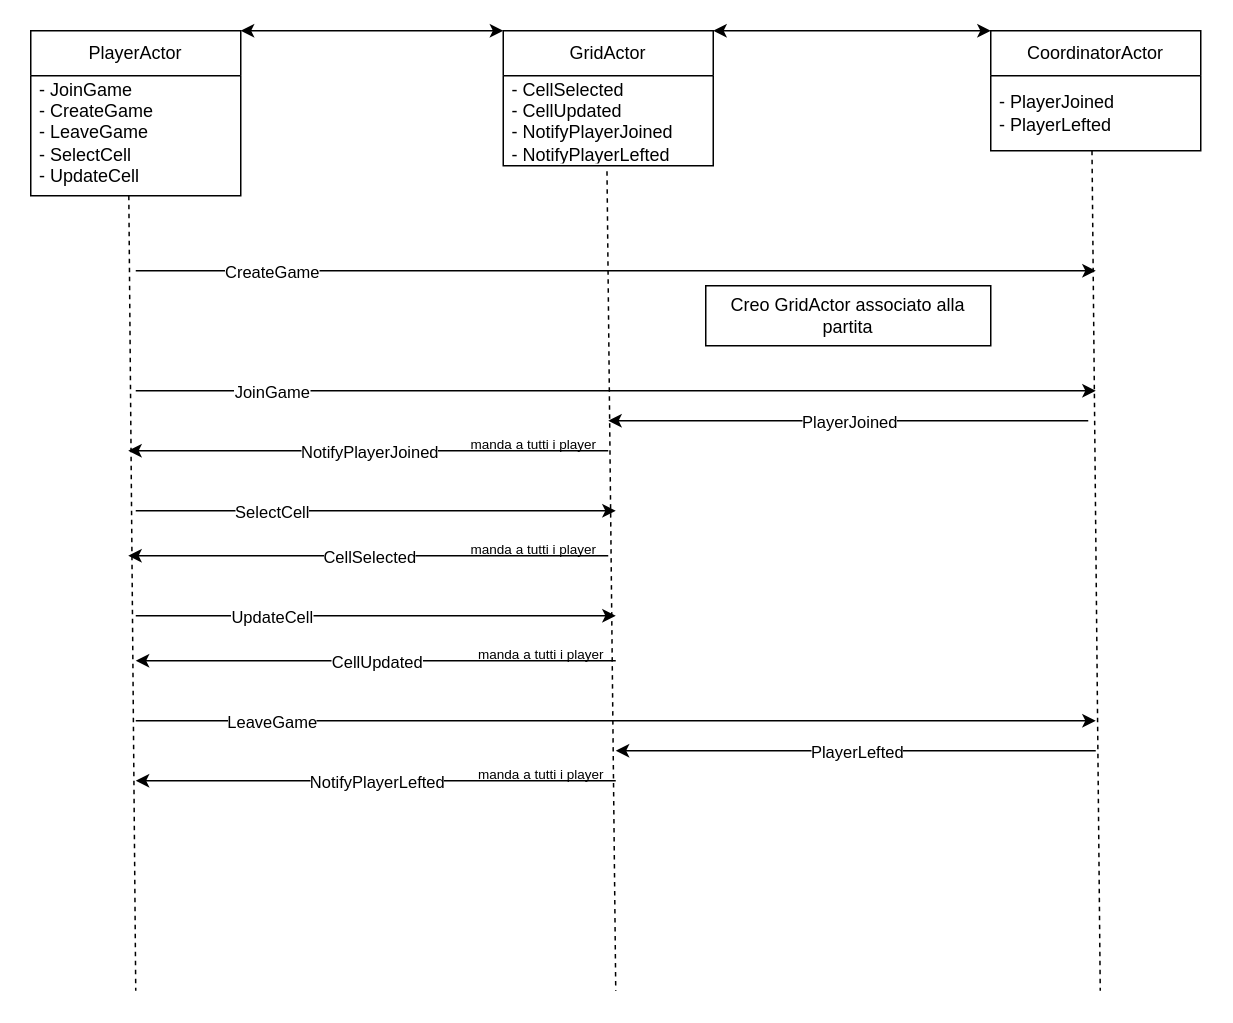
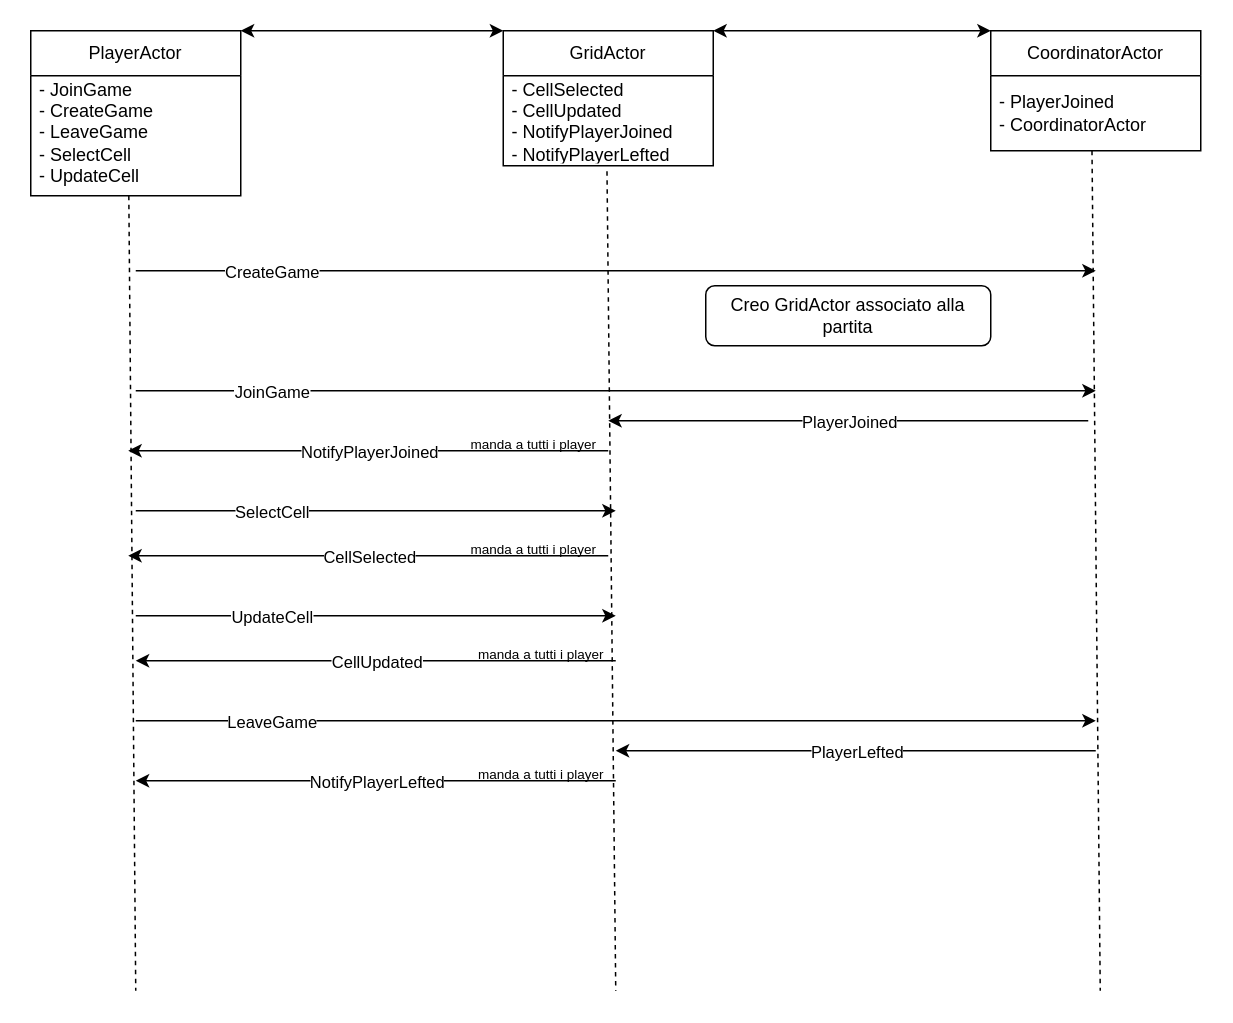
  <mxCell id="0" />
  <mxCell id="1" parent="0" />
  <mxCell id="2" value="PlayerActor" style="swimlane;fontStyle=0;childLayout=stackLayout;horizontal=1;startSize=30;horizontalStack=0;resizeParent=1;resizeParentMax=0;resizeLast=0;collapsible=1;marginBottom=0;whiteSpace=wrap;html=1;" vertex="1" parent="1"><mxGeometry x="20" y="20" width="140" height="110" as="geometry" /></mxCell>
  <mxCell id="3" value="&lt;div&gt;- JoinGame&lt;/div&gt;&lt;div&gt;- CreateGame&lt;/div&gt;&lt;div&gt;- LeaveGame&lt;/div&gt;- SelectCell&lt;div&gt;- UpdateCell&lt;/div&gt;&lt;div&gt;&lt;br&gt;&lt;/div&gt;&lt;div&gt;&lt;br&gt;&lt;/div&gt;&lt;div&gt;&lt;br&gt;&lt;/div&gt;&lt;div&gt;&lt;br&gt;&lt;/div&gt;&lt;div&gt;&lt;br&gt;&lt;/div&gt;" style="text;strokeColor=none;fillColor=none;align=left;verticalAlign=middle;spacingLeft=4;spacingRight=4;overflow=hidden;points=[[0,0.5],[1,0.5]];portConstraint=eastwest;rotatable=0;whiteSpace=wrap;html=1;" vertex="1" parent="2"><mxGeometry y="30" width="140" height="80" as="geometry" /></mxCell>
  <mxCell id="4" value="GridActor" style="swimlane;fontStyle=0;childLayout=stackLayout;horizontal=1;startSize=30;horizontalStack=0;resizeParent=1;resizeParentMax=0;resizeLast=0;collapsible=1;marginBottom=0;whiteSpace=wrap;html=1;" vertex="1" parent="1"><mxGeometry x="335" y="20" width="140" height="90" as="geometry" /></mxCell>
  <mxCell id="5" value="&lt;div&gt;&lt;span style=&quot;background-color: initial;&quot;&gt;- CellSelected&lt;/span&gt;&lt;br&gt;&lt;/div&gt;&lt;div&gt;- CellUpdated&lt;/div&gt;&lt;div&gt;- NotifyPlayerJoined&lt;/div&gt;&lt;div&gt;- NotifyPlayerLefted&lt;/div&gt;" style="text;strokeColor=none;fillColor=none;align=left;verticalAlign=middle;spacingLeft=4;spacingRight=4;overflow=hidden;points=[[0,0.5],[1,0.5]];portConstraint=eastwest;rotatable=0;whiteSpace=wrap;html=1;" vertex="1" parent="4"><mxGeometry y="30" width="140" height="60" as="geometry" /></mxCell>
  <mxCell id="6" value="CoordinatorActor" style="swimlane;fontStyle=0;childLayout=stackLayout;horizontal=1;startSize=30;horizontalStack=0;resizeParent=1;resizeParentMax=0;resizeLast=0;collapsible=1;marginBottom=0;whiteSpace=wrap;html=1;" vertex="1" parent="1"><mxGeometry x="660" y="20" width="140" height="80" as="geometry" /></mxCell>
- <mxCell id="7" value="&lt;div&gt;&lt;span style=&quot;background-color: initial;&quot;&gt;- PlayerJoined&lt;/span&gt;&lt;/div&gt;&lt;div&gt;- PlayerLefted&lt;/div&gt;" style="text;strokeColor=none;fillColor=none;align=left;verticalAlign=middle;spacingLeft=4;spacingRight=4;overflow=hidden;points=[[0,0.5],[1,0.5]];portConstraint=eastwest;rotatable=0;whiteSpace=wrap;html=1;" vertex="1" parent="6"><mxGeometry y="30" width="140" height="50" as="geometry" /></mxCell>
+ <mxCell id="7" value="&lt;div&gt;&lt;span style=&quot;background-color: initial;&quot;&gt;- PlayerJoined&lt;/span&gt;&lt;/div&gt;&lt;div&gt;- CoordinatorActor&lt;/div&gt;" style="text;strokeColor=none;fillColor=none;align=left;verticalAlign=middle;spacingLeft=4;spacingRight=4;overflow=hidden;points=[[0,0.5],[1,0.5]];portConstraint=eastwest;rotatable=0;whiteSpace=wrap;html=1;" vertex="1" parent="6"><mxGeometry y="30" width="140" height="50" as="geometry" /></mxCell>
  <mxCell id="8" value="" style="endArrow=classic;startArrow=classic;html=1;rounded=0;exitX=1;exitY=0;exitDx=0;exitDy=0;entryX=0;entryY=0;entryDx=0;entryDy=0;" edge="1" parent="1" source="2" target="4"><mxGeometry width="50" height="50" relative="1" as="geometry"><mxPoint x="400" y="200" as="sourcePoint" /><mxPoint x="450" y="150" as="targetPoint" /></mxGeometry></mxCell>
  <mxCell id="9" value="" style="endArrow=classic;startArrow=classic;html=1;rounded=0;entryX=0;entryY=0;entryDx=0;entryDy=0;exitX=1;exitY=0;exitDx=0;exitDy=0;" edge="1" parent="1" source="4" target="6"><mxGeometry width="50" height="50" relative="1" as="geometry"><mxPoint x="480" y="30" as="sourcePoint" /><mxPoint x="660" y="40" as="targetPoint" /></mxGeometry></mxCell>
  <mxCell id="10" value="" style="endArrow=none;dashed=1;html=1;rounded=0;exitX=0.467;exitY=1;exitDx=0;exitDy=0;exitPerimeter=0;" edge="1" parent="1" source="3"><mxGeometry width="50" height="50" relative="1" as="geometry"><mxPoint x="410" y="230" as="sourcePoint" /><mxPoint x="90" y="660" as="targetPoint" /></mxGeometry></mxCell>
  <mxCell id="11" value="" style="endArrow=none;dashed=1;html=1;rounded=0;exitX=0.494;exitY=1.06;exitDx=0;exitDy=0;exitPerimeter=0;" edge="1" parent="1" source="5"><mxGeometry width="50" height="50" relative="1" as="geometry"><mxPoint x="405" y="130" as="sourcePoint" /><mxPoint x="410" y="660" as="targetPoint" /></mxGeometry></mxCell>
  <mxCell id="12" value="" style="endArrow=none;dashed=1;html=1;rounded=0;exitX=0.467;exitY=1;exitDx=0;exitDy=0;exitPerimeter=0;" edge="1" parent="1"><mxGeometry width="50" height="50" relative="1" as="geometry"><mxPoint x="727.5" y="100" as="sourcePoint" /><mxPoint x="733" y="660" as="targetPoint" /></mxGeometry></mxCell>
  <mxCell id="13" value="" style="endArrow=classic;html=1;rounded=0;" edge="1" parent="1"><mxGeometry relative="1" as="geometry"><mxPoint x="90" y="180" as="sourcePoint" /><mxPoint x="730" y="180" as="targetPoint" /></mxGeometry></mxCell>
  <mxCell id="14" value="CreateGame" style="edgeLabel;resizable=0;html=1;;align=center;verticalAlign=middle;" connectable="0" vertex="1" parent="13"><mxGeometry relative="1" as="geometry"><mxPoint x="-230" as="offset" /></mxGeometry></mxCell>
  <mxCell id="15" value="" style="endArrow=classic;html=1;rounded=0;" edge="1" parent="1"><mxGeometry relative="1" as="geometry"><mxPoint x="90" y="260" as="sourcePoint" /><mxPoint x="730" y="260" as="targetPoint" /></mxGeometry></mxCell>
  <mxCell id="16" value="JoinGame" style="edgeLabel;resizable=0;html=1;;align=center;verticalAlign=middle;" connectable="0" vertex="1" parent="15"><mxGeometry relative="1" as="geometry"><mxPoint x="-230" as="offset" /></mxGeometry></mxCell>
  <mxCell id="17" value="" style="endArrow=classic;html=1;rounded=0;" edge="1" parent="1"><mxGeometry relative="1" as="geometry"><mxPoint x="90" y="480" as="sourcePoint" /><mxPoint x="730" y="480" as="targetPoint" /></mxGeometry></mxCell>
  <mxCell id="18" value="LeaveGame" style="edgeLabel;resizable=0;html=1;;align=center;verticalAlign=middle;" connectable="0" vertex="1" parent="17"><mxGeometry relative="1" as="geometry"><mxPoint x="-230" as="offset" /></mxGeometry></mxCell>
  <mxCell id="19" value="" style="endArrow=classic;html=1;rounded=0;" edge="1" parent="1"><mxGeometry relative="1" as="geometry"><mxPoint x="90" y="340" as="sourcePoint" /><mxPoint x="410" y="340" as="targetPoint" /></mxGeometry></mxCell>
  <mxCell id="20" value="SelectCell" style="edgeLabel;resizable=0;html=1;;align=center;verticalAlign=middle;" connectable="0" vertex="1" parent="19"><mxGeometry relative="1" as="geometry"><mxPoint x="-70" as="offset" /></mxGeometry></mxCell>
  <mxCell id="21" value="" style="endArrow=classic;html=1;rounded=0;" edge="1" parent="1"><mxGeometry relative="1" as="geometry"><mxPoint x="90" y="410" as="sourcePoint" /><mxPoint x="410" y="410" as="targetPoint" /></mxGeometry></mxCell>
  <mxCell id="22" value="UpdateCell" style="edgeLabel;resizable=0;html=1;;align=center;verticalAlign=middle;" connectable="0" vertex="1" parent="21"><mxGeometry relative="1" as="geometry"><mxPoint x="-70" as="offset" /></mxGeometry></mxCell>
  <mxCell id="23" value="" style="endArrow=classic;html=1;rounded=0;" edge="1" parent="1"><mxGeometry relative="1" as="geometry"><mxPoint x="725" y="280" as="sourcePoint" /><mxPoint x="405" y="280" as="targetPoint" /></mxGeometry></mxCell>
  <mxCell id="24" value="PlayerJoined" style="edgeLabel;resizable=0;html=1;;align=center;verticalAlign=middle;" connectable="0" vertex="1" parent="23"><mxGeometry relative="1" as="geometry" /></mxCell>
  <mxCell id="25" value="" style="endArrow=classic;html=1;rounded=0;" edge="1" parent="1"><mxGeometry relative="1" as="geometry"><mxPoint x="405" y="300" as="sourcePoint" /><mxPoint x="85" y="300" as="targetPoint" /></mxGeometry></mxCell>
  <mxCell id="26" value="NotifyPlayerJoined" style="edgeLabel;resizable=0;html=1;;align=center;verticalAlign=middle;" connectable="0" vertex="1" parent="25"><mxGeometry relative="1" as="geometry" /></mxCell>
  <mxCell id="27" value="&lt;font style=&quot;font-size: 9px;&quot;&gt;manda a tutti i player&lt;/font&gt;" style="text;html=1;align=center;verticalAlign=middle;resizable=0;points=[];autosize=1;strokeColor=none;fillColor=none;" vertex="1" parent="1"><mxGeometry x="300" y="280" width="110" height="30" as="geometry" /></mxCell>
  <mxCell id="28" value="" style="endArrow=classic;html=1;rounded=0;" edge="1" parent="1"><mxGeometry relative="1" as="geometry"><mxPoint x="405" y="370" as="sourcePoint" /><mxPoint x="85" y="370" as="targetPoint" /></mxGeometry></mxCell>
  <mxCell id="29" value="CellSelected" style="edgeLabel;resizable=0;html=1;;align=center;verticalAlign=middle;" connectable="0" vertex="1" parent="28"><mxGeometry relative="1" as="geometry" /></mxCell>
  <mxCell id="30" value="&lt;font style=&quot;font-size: 9px;&quot;&gt;manda a tutti i player&lt;/font&gt;" style="text;html=1;align=center;verticalAlign=middle;resizable=0;points=[];autosize=1;strokeColor=none;fillColor=none;" vertex="1" parent="1"><mxGeometry x="300" y="350" width="110" height="30" as="geometry" /></mxCell>
  <mxCell id="31" value="" style="endArrow=classic;html=1;rounded=0;" edge="1" parent="1"><mxGeometry relative="1" as="geometry"><mxPoint x="410" y="440" as="sourcePoint" /><mxPoint x="90" y="440" as="targetPoint" /></mxGeometry></mxCell>
  <mxCell id="32" value="CellUpdated" style="edgeLabel;resizable=0;html=1;;align=center;verticalAlign=middle;" connectable="0" vertex="1" parent="31"><mxGeometry relative="1" as="geometry" /></mxCell>
  <mxCell id="33" value="&lt;font style=&quot;font-size: 9px;&quot;&gt;manda a tutti i player&lt;/font&gt;" style="text;html=1;align=center;verticalAlign=middle;resizable=0;points=[];autosize=1;strokeColor=none;fillColor=none;" vertex="1" parent="1"><mxGeometry x="305" y="420" width="110" height="30" as="geometry" /></mxCell>
  <mxCell id="34" value="" style="endArrow=classic;html=1;rounded=0;" edge="1" parent="1"><mxGeometry relative="1" as="geometry"><mxPoint x="730" y="500" as="sourcePoint" /><mxPoint x="410" y="500" as="targetPoint" /></mxGeometry></mxCell>
  <mxCell id="35" value="PlayerLefted" style="edgeLabel;resizable=0;html=1;;align=center;verticalAlign=middle;" connectable="0" vertex="1" parent="34"><mxGeometry relative="1" as="geometry" /></mxCell>
  <mxCell id="36" value="" style="endArrow=classic;html=1;rounded=0;" edge="1" parent="1"><mxGeometry relative="1" as="geometry"><mxPoint x="410" y="520" as="sourcePoint" /><mxPoint x="90" y="520" as="targetPoint" /></mxGeometry></mxCell>
  <mxCell id="37" value="NotifyPlayerLefted" style="edgeLabel;resizable=0;html=1;;align=center;verticalAlign=middle;" connectable="0" vertex="1" parent="36"><mxGeometry relative="1" as="geometry" /></mxCell>
  <mxCell id="38" value="&lt;font style=&quot;font-size: 9px;&quot;&gt;manda a tutti i player&lt;/font&gt;" style="text;html=1;align=center;verticalAlign=middle;resizable=0;points=[];autosize=1;strokeColor=none;fillColor=none;" vertex="1" parent="1"><mxGeometry x="305" y="500" width="110" height="30" as="geometry" /></mxCell>
- <mxCell id="39" value="Creo GridActor associato alla partita" style="whiteSpace=wrap;html=1;rounded=0;" vertex="1" parent="1"><mxGeometry x="470" y="190" width="190" height="40" as="geometry" /></mxCell>
+ <mxCell id="39" value="Creo GridActor associato alla partita" style="rounded=1;whiteSpace=wrap;html=1;" vertex="1" parent="1"><mxGeometry x="470" y="190" width="190" height="40" as="geometry" /></mxCell>
